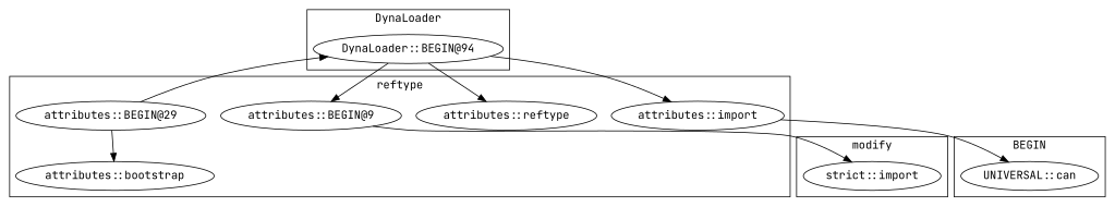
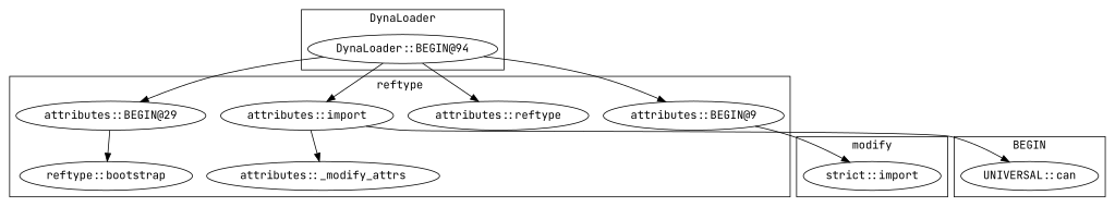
  digraph {
    fontname="JetBrains Mono"
    node [fontname="JetBrains Mono"]
    edge [fontname="JetBrains Mono"]
    "strict::import"
    "DynaLoader::BEGIN@94"
-   "attributes::bootstrap"
+   "attributes::bootstrap" [label="reftype::bootstrap"]
    "attributes::BEGIN@9"
    "attributes::reftype"
    "attributes::BEGIN@29"
+   "attributes::_modify_attrs"
    "attributes::import"
    "UNIVERSAL::can"
    subgraph cluster_1 {
      label=modify
      "strict::import"
    }
    subgraph cluster_2 {
      label=DynaLoader
      "DynaLoader::BEGIN@94"
    }
    subgraph cluster_3 {
      label=reftype
      "attributes::bootstrap"
      "attributes::BEGIN@9"
      "attributes::reftype"
      "attributes::BEGIN@29"
+     "attributes::_modify_attrs"
      "attributes::import"
    }
    subgraph cluster_4 {
      label=BEGIN
      "UNIVERSAL::can"
    }
    "DynaLoader::BEGIN@94" -> "attributes::BEGIN@9"
    "DynaLoader::BEGIN@94" -> "attributes::reftype"
-   "attributes::BEGIN@29" -> "DynaLoader::BEGIN@94"
+   "DynaLoader::BEGIN@94" -> "attributes::BEGIN@29"
    "DynaLoader::BEGIN@94" -> "attributes::import"
    "attributes::BEGIN@9" -> "strict::import"
    "attributes::BEGIN@29" -> "attributes::bootstrap"
+   "attributes::import" -> "attributes::_modify_attrs"
    "attributes::import" -> "UNIVERSAL::can"
  }
